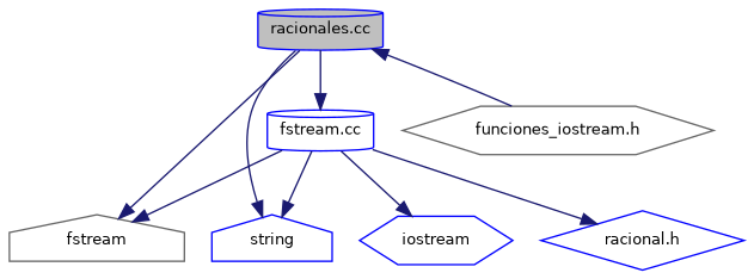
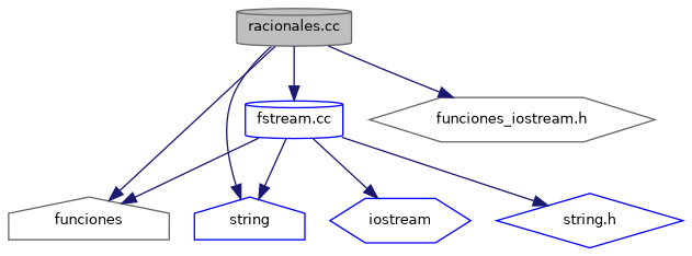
  digraph {
    node [color=blue fillcolor=white fontname=Helvetica fontsize=10 shape=cylinder style=filled]
    edge [color=midnightblue fontname=Helvetica fontsize=10 labelfontname=Helvetica labelfontsize=10 style=solid]
-   n1 [fillcolor=grey75 fontcolor=black height=0.2 label="racionales.cc" width=0.4]
-   n2 [color=gray40 height=0.2 label=fstream shape=house width=0.4]
+   n1 [color=gray40 fillcolor=grey75 fontcolor=black height=0.2 label="racionales.cc" width=0.4]
+   n2 [color=gray40 height=0.2 label=funciones shape=house width=0.4]
    n3 [height=0.2 label=string shape=house width=0.4]
    n4 [height=0.2 label="fstream.cc" width=0.4]
    n5 [color=gray40 height=0.2 label="funciones_iostream.h" shape=hexagon width=0.4]
    n6 [height=0.2 label=iostream shape=hexagon width=0.4]
-   n7 [height=0.2 label="racional.h" shape=diamond width=0.4]
+   n7 [height=0.2 label="string.h" shape=diamond width=0.4]
    n1 -> n2
    n1 -> n3
    n1 -> n4
-   n5 -> n1
+   n1 -> n5
    n4 -> n2
    n4 -> n3
    n4 -> n6
    n4 -> n7
  }
